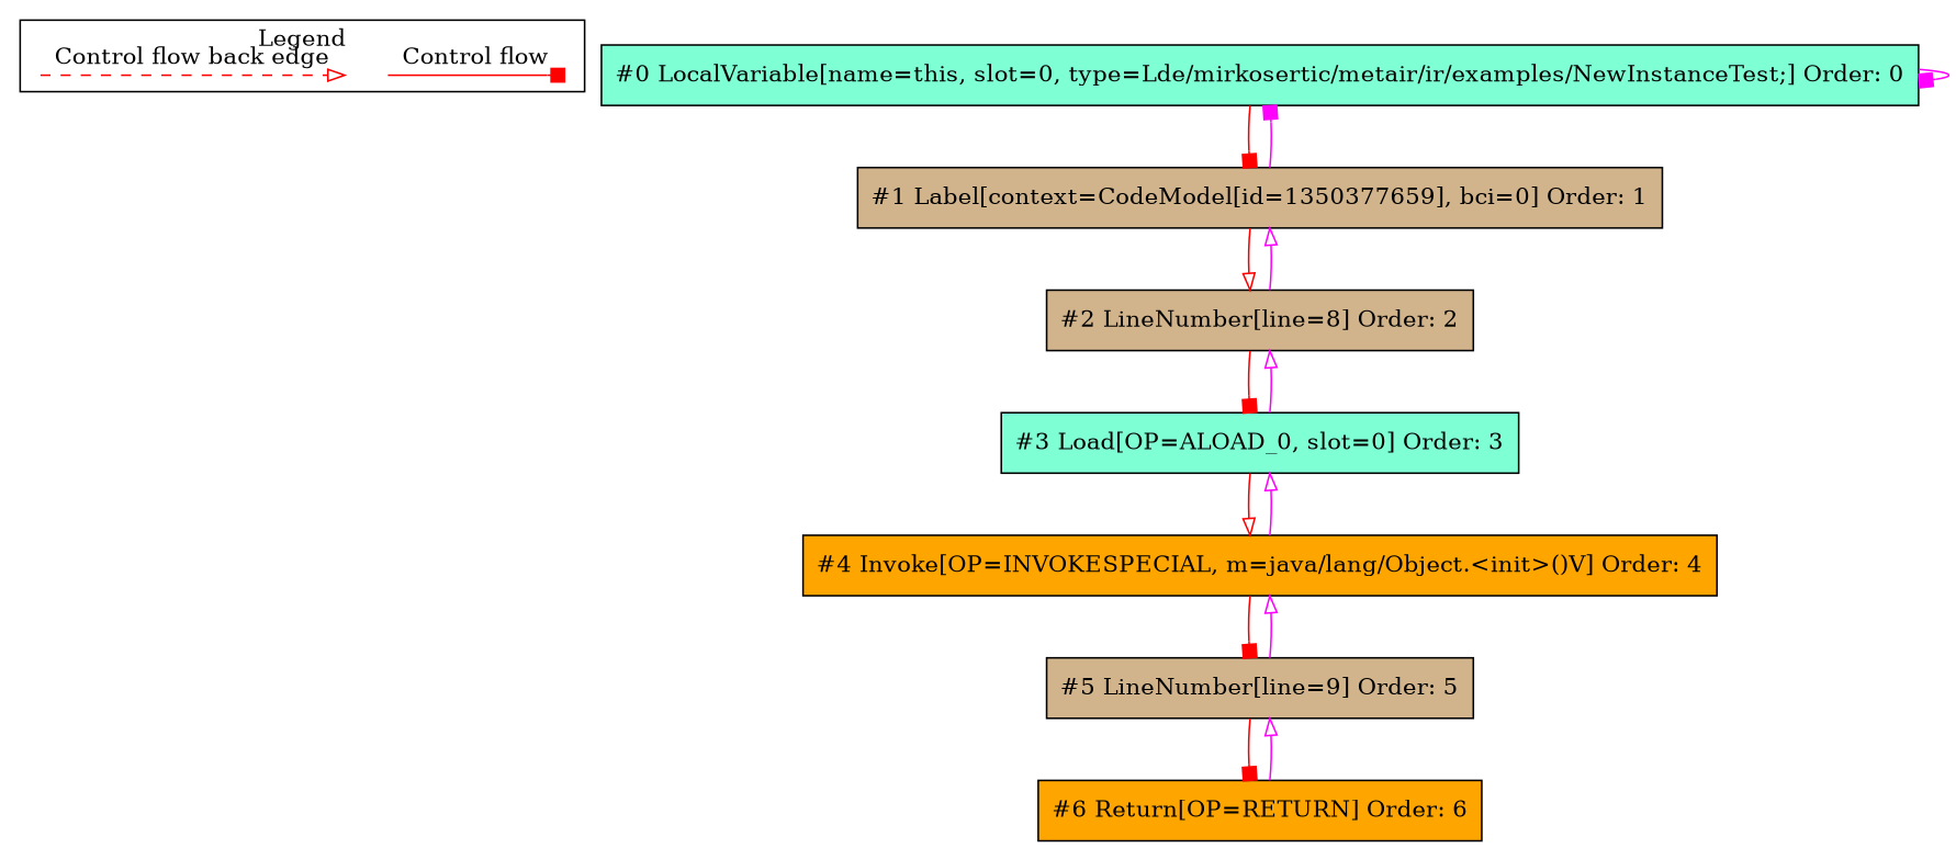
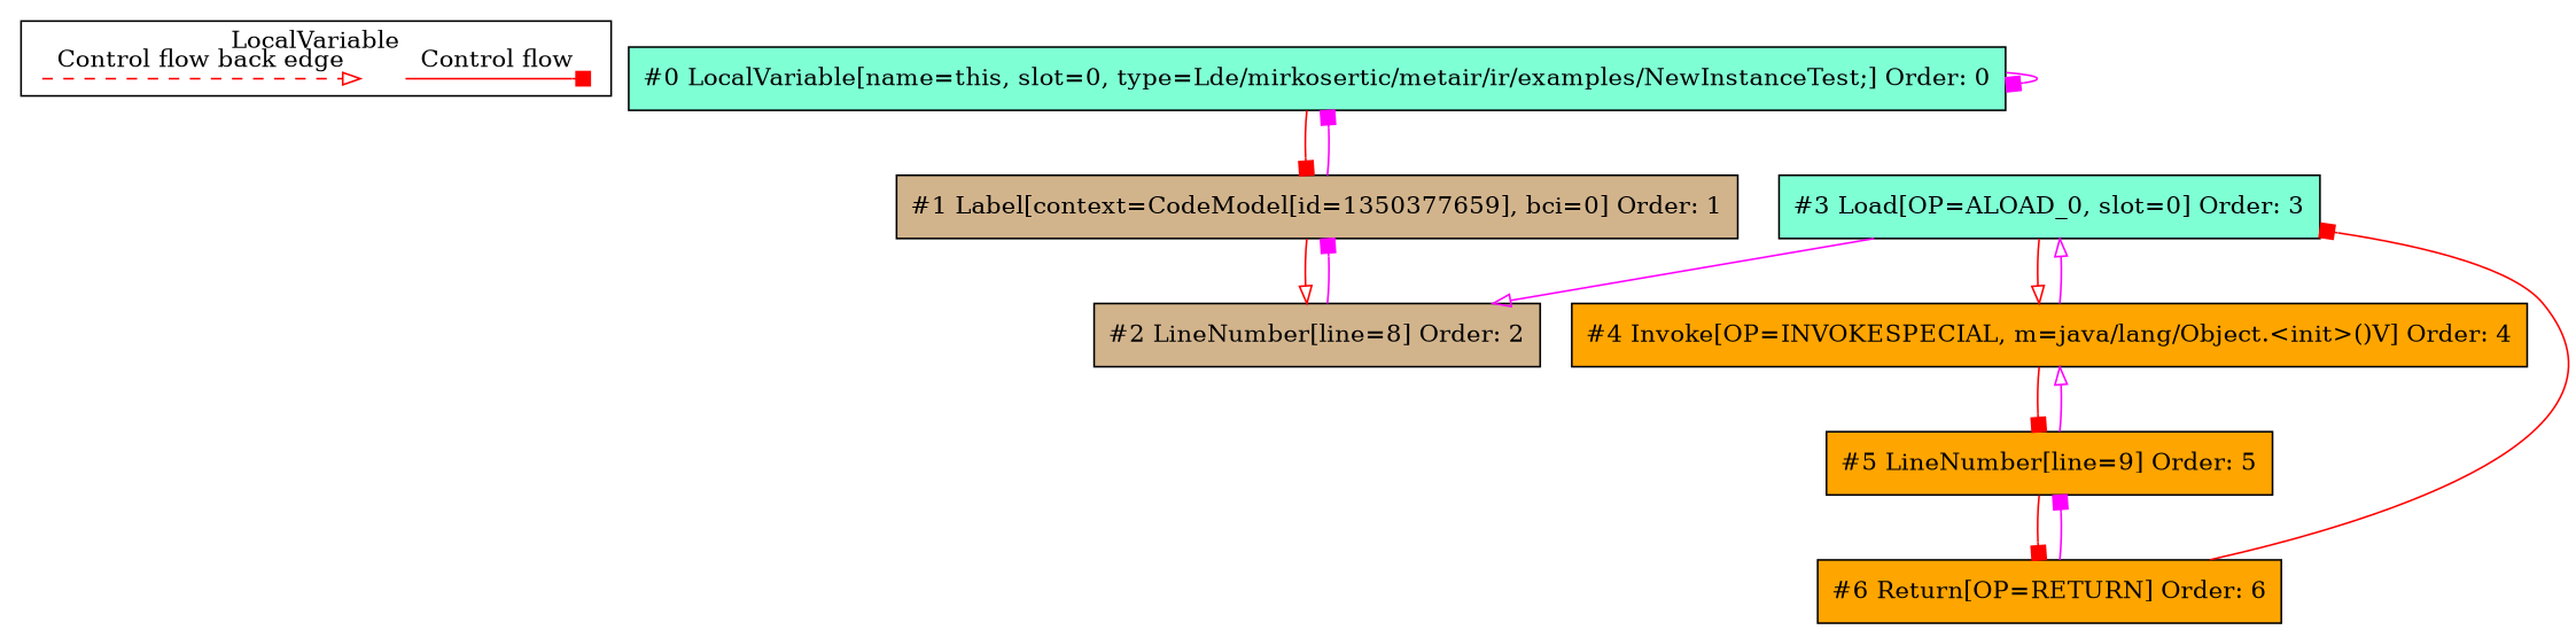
  digraph {
    fontname="DejaVu Serif"
    ordering=in
    node [fontname="DejaVu Serif" shape=box style=filled]
    edge [arrowhead=box color=red fontname="DejaVu Serif"]
    c0 [shape=point style=invis]
    c1 [shape=point style=invis]
    c2 [shape=point style=invis]
    c3 [shape=point style=invis]
    n5 [fillcolor=aquamarine label="#0 LocalVariable[name=this, slot=0, type=Lde/mirkosertic/metair/ir/examples/NewInstanceTest;] Order: 0"]
    n6 [fillcolor=tan label="#1 Label[context=CodeModel[id=1350377659], bci=0] Order: 1"]
    n7 [fillcolor=tan label="#2 LineNumber[line=8] Order: 2"]
    n8 [fillcolor=aquamarine label="#3 Load[OP=ALOAD_0, slot=0] Order: 3"]
    n9 [fillcolor=orange label="#4 Invoke[OP=INVOKESPECIAL, m=java/lang/Object.<init>()V] Order: 4"]
-   n10 [fillcolor=tan label="#5 LineNumber[line=9] Order: 5"]
+   n10 [fillcolor=orange label="#5 LineNumber[line=9] Order: 5"]
    n11 [fillcolor=orange label="#6 Return[OP=RETURN] Order: 6"]
    subgraph cluster_1 {
-     label=Legend
+     label=LocalVariable
      subgraph sub_2 {
        label=Legend
        rank=same
        c0
        c1
        c2
        c3
      }
    }
    c0 -> c1 [label="Control flow" style=solid]
    c2 -> c3 [arrowhead=onormal label="Control flow back edge" style=dashed]
    n5 -> n5 [color=fuchsia]
    n5 -> n6
    n6 -> n5 [color=fuchsia]
    n6 -> n7 [arrowhead=onormal]
-   n7 -> n6 [arrowhead=onormal color=fuchsia]
-   n7 -> n8
+   n7 -> n6 [color=fuchsia]
+   n11 -> n8
    n8 -> n7 [arrowhead=onormal color=fuchsia]
    n8 -> n9 [arrowhead=onormal]
    n9 -> n8 [arrowhead=onormal color=fuchsia]
    n9 -> n10
    n10 -> n9 [arrowhead=onormal color=fuchsia]
    n10 -> n11
-   n11 -> n10 [arrowhead=onormal color=fuchsia]
+   n11 -> n10 [color=fuchsia]
  }
